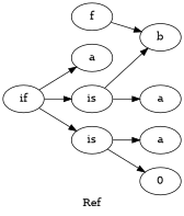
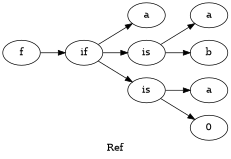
  digraph {
    label=Ref
    rankdir=LR
    n1 [label=f]
    n2 [label=if]
    n3 [label=a]
    n4 [label=is]
    n5 [label=is]
    n6 [label=a]
    n7 [label=b]
    n8 [label=a]
    n9 [label=0]
-   n1 -> n7
+   n1 -> n2
    n2 -> n3
    n2 -> n4
    n2 -> n5
    n4 -> n6
    n4 -> n7
    n5 -> n8
    n5 -> n9
  }
